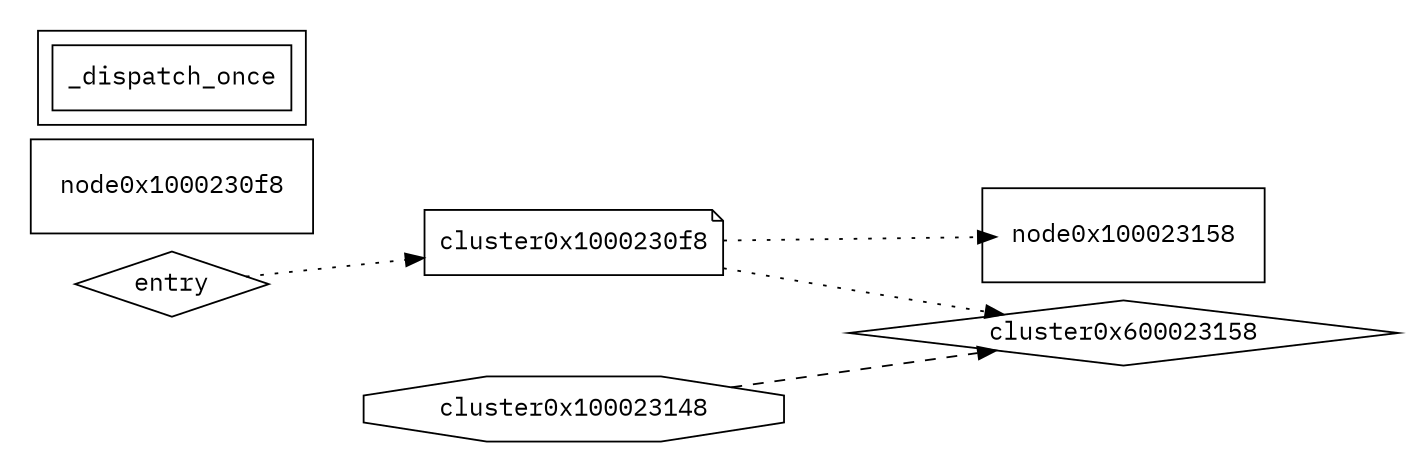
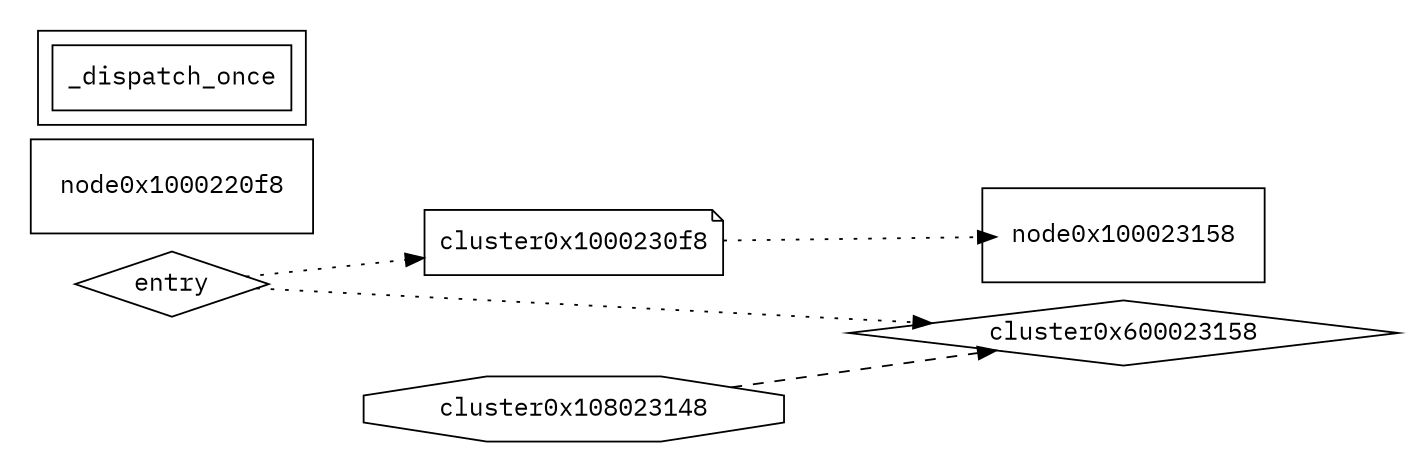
  digraph {
    fontname="IBM Plex Mono"
    rankdir=LR
    node [fontname="IBM Plex Mono" shape=plaintext]
    edge [fontname="IBM Plex Mono" style=dotted]
    node0x100023158
-   node0x1000230f8
+   node0x1000230f8 [label=node0x1000220f8]
    n3 [label=<_dispatch_once> shape=box]
    n4 [label=entry shape=diamond]
    cluster0x1000230f8 [shape=note]
    n6 [label=cluster0x600023158 shape=diamond]
-   cluster0x100023148 [shape=octagon]
+   cluster0x100023148 [shape=octagon label=cluster0x108023148]
    subgraph cluster_1 {
      node0x100023158
    }
    subgraph cluster_2 {
      node0x1000230f8
    }
    subgraph cluster_3 {
      n3
    }
    n4 -> cluster0x1000230f8
    cluster0x1000230f8 -> node0x100023158
-   cluster0x1000230f8 -> n6
+   n4 -> n6
    cluster0x100023148 -> n6 [style=dashed]
  }
